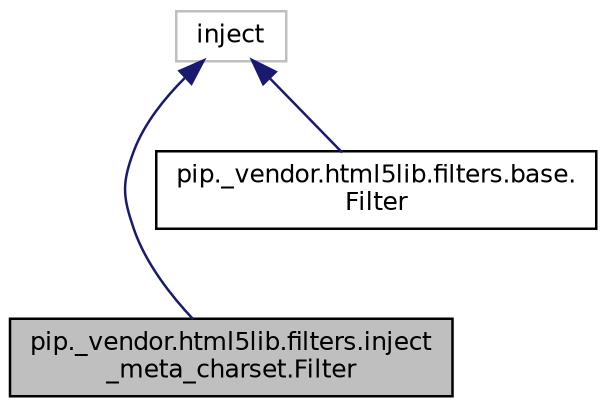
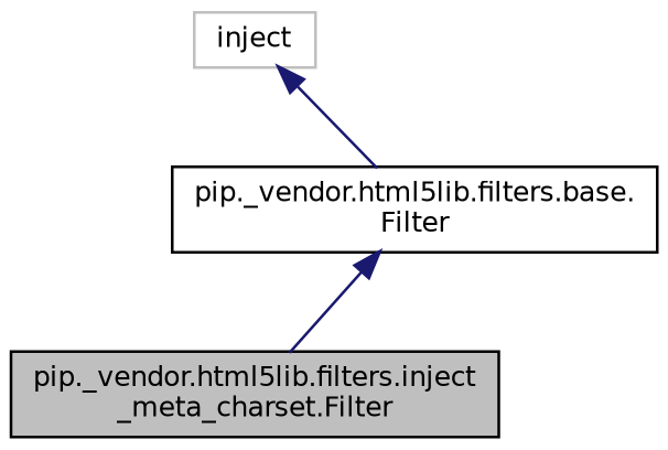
  digraph {
    node [color=black fillcolor=white fontname=Helvetica fontsize=10 shape=record style=filled]
    edge [color=midnightblue dir=back fontname=Helvetica fontsize=10 labelfontname=Helvetica labelfontsize=10 style=solid]
    n1 [fillcolor=grey75 fontcolor=black height=0.2 label="pip._vendor.html5lib.filters.inject\l_meta_charset.Filter" width=0.4]
    n2 [height=0.2 label="pip._vendor.html5lib.filters.base.\lFilter" width=0.4]
    n3 [color=grey75 height=0.2 label=inject width=0.4]
-   n3 -> n1
+   n2 -> n1
    n3 -> n2
  }
